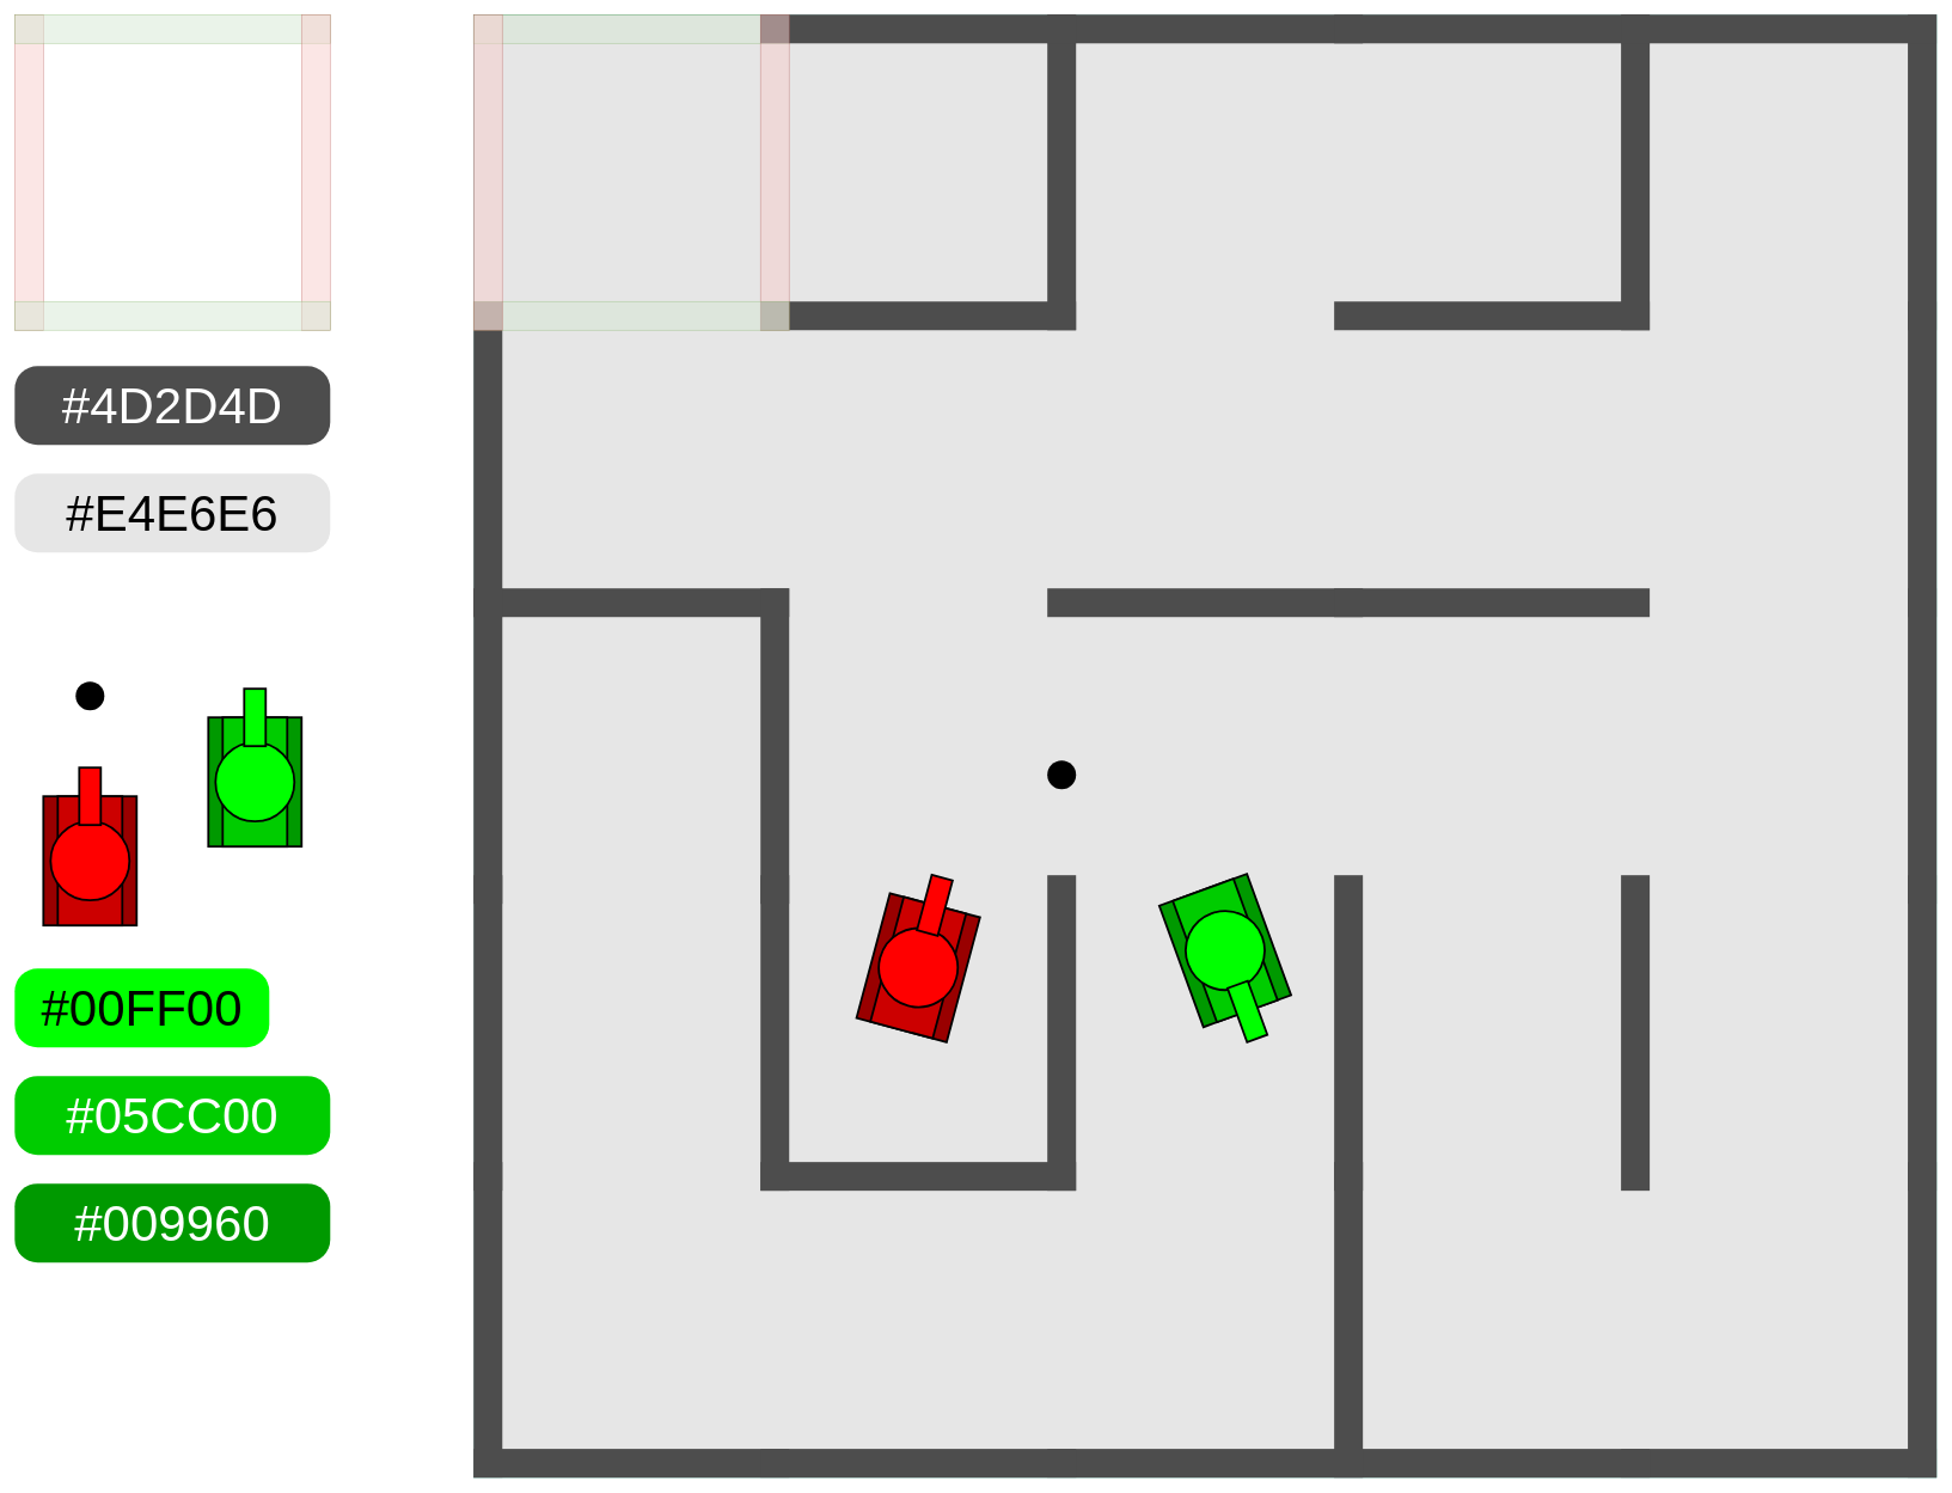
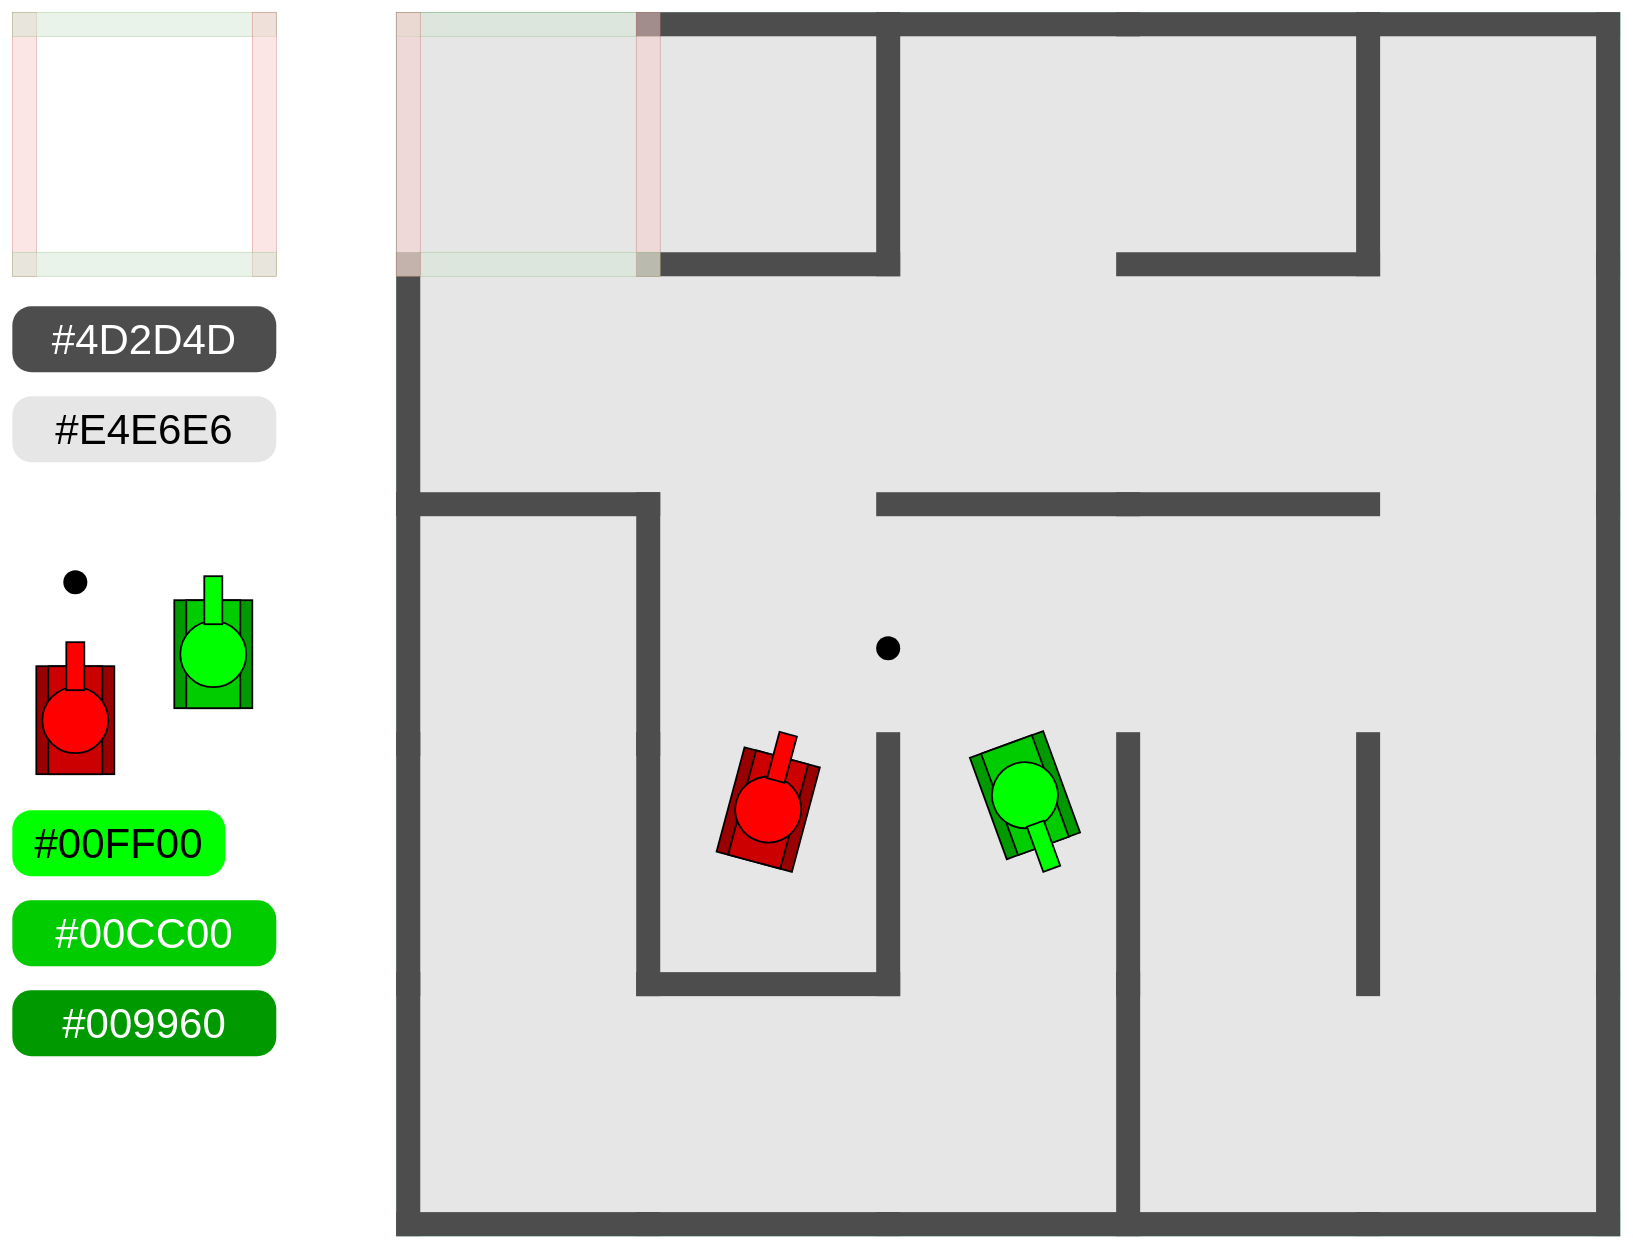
  <mxCell id="0" />
  <mxCell id="1" parent="0" />
  <mxCell id="2" value="" style="whiteSpace=wrap;html=1;aspect=fixed;strokeColor=#67AB9F;fillColor=#e6e6e6;" parent="1" vertex="1"><mxGeometry x="660" y="20" width="2040" height="2040" as="geometry" /></mxCell>
  <mxCell id="3" value="" style="rounded=0;whiteSpace=wrap;html=1;fillColor=#d5e8d4;strokeColor=#82b366;opacity=50;" parent="1" vertex="1"><mxGeometry x="660" y="20" width="440" height="40" as="geometry" /></mxCell>
  <mxCell id="4" value="" style="rounded=0;whiteSpace=wrap;html=1;fillColor=#4d4d4d;strokeColor=none;" parent="1" vertex="1"><mxGeometry x="1460" y="20" width="40" height="440" as="geometry" /></mxCell>
  <mxCell id="5" value="" style="rounded=0;whiteSpace=wrap;html=1;fillColor=#4d4d4d;strokeColor=none;" parent="1" vertex="1"><mxGeometry x="1060" y="420" width="440" height="40" as="geometry" /></mxCell>
  <mxCell id="6" value="" style="rounded=0;whiteSpace=wrap;html=1;fillColor=#4d4d4d;strokeColor=none;" parent="1" vertex="1"><mxGeometry x="1460" y="20" width="440" height="40" as="geometry" /></mxCell>
  <mxCell id="7" value="" style="rounded=0;whiteSpace=wrap;html=1;fillColor=#4d4d4d;strokeColor=none;" parent="1" vertex="1"><mxGeometry x="1860" y="20" width="440" height="40" as="geometry" /></mxCell>
  <mxCell id="8" value="" style="rounded=0;whiteSpace=wrap;html=1;fillColor=#4d4d4d;strokeColor=none;" parent="1" vertex="1"><mxGeometry x="2260" y="20" width="40" height="440" as="geometry" /></mxCell>
  <mxCell id="9" value="" style="rounded=0;whiteSpace=wrap;html=1;fillColor=#4d4d4d;strokeColor=none;" parent="1" vertex="1"><mxGeometry x="1860" y="420" width="440" height="40" as="geometry" /></mxCell>
  <mxCell id="10" value="" style="rounded=0;whiteSpace=wrap;html=1;fillColor=#4d4d4d;strokeColor=none;" parent="1" vertex="1"><mxGeometry x="2660" y="20" width="40" height="440" as="geometry" /></mxCell>
  <mxCell id="11" value="" style="rounded=0;whiteSpace=wrap;html=1;fillColor=#4d4d4d;strokeColor=none;" parent="1" vertex="1"><mxGeometry x="660" y="420" width="40" height="440" as="geometry" /></mxCell>
  <mxCell id="12" value="" style="rounded=0;whiteSpace=wrap;html=1;fillColor=#4d4d4d;strokeColor=none;" parent="1" vertex="1"><mxGeometry x="660" y="820" width="440" height="40" as="geometry" /></mxCell>
  <mxCell id="13" value="" style="rounded=0;whiteSpace=wrap;html=1;fillColor=#4d4d4d;strokeColor=none;" parent="1" vertex="1"><mxGeometry x="1460" y="820" width="440" height="40" as="geometry" /></mxCell>
  <mxCell id="14" value="" style="rounded=0;whiteSpace=wrap;html=1;fillColor=#4d4d4d;strokeColor=none;" parent="1" vertex="1"><mxGeometry x="1860" y="820" width="440" height="40" as="geometry" /></mxCell>
  <mxCell id="15" value="" style="rounded=0;whiteSpace=wrap;html=1;fillColor=#4d4d4d;strokeColor=none;" parent="1" vertex="1"><mxGeometry x="1060" y="820" width="40" height="440" as="geometry" /></mxCell>
  <mxCell id="16" value="" style="rounded=0;whiteSpace=wrap;html=1;fillColor=#4d4d4d;strokeColor=none;" parent="1" vertex="1"><mxGeometry x="2660" y="820" width="40" height="440" as="geometry" /></mxCell>
  <mxCell id="17" value="" style="rounded=0;whiteSpace=wrap;html=1;fillColor=#4d4d4d;strokeColor=none;" parent="1" vertex="1"><mxGeometry x="660" y="1220" width="40" height="440" as="geometry" /></mxCell>
  <mxCell id="18" value="" style="rounded=0;whiteSpace=wrap;html=1;fillColor=#4d4d4d;strokeColor=none;" parent="1" vertex="1"><mxGeometry x="1060" y="1220" width="40" height="440" as="geometry" /></mxCell>
  <mxCell id="19" value="" style="rounded=0;whiteSpace=wrap;html=1;fillColor=#4d4d4d;strokeColor=none;" parent="1" vertex="1"><mxGeometry x="1460" y="1220" width="40" height="440" as="geometry" /></mxCell>
  <mxCell id="20" value="" style="rounded=0;whiteSpace=wrap;html=1;fillColor=#4d4d4d;strokeColor=none;" parent="1" vertex="1"><mxGeometry x="1060" y="1620" width="440" height="40" as="geometry" /></mxCell>
  <mxCell id="21" value="" style="rounded=0;whiteSpace=wrap;html=1;fillColor=#4d4d4d;strokeColor=none;" parent="1" vertex="1"><mxGeometry x="1860" y="1220" width="40" height="440" as="geometry" /></mxCell>
  <mxCell id="22" value="" style="rounded=0;whiteSpace=wrap;html=1;fillColor=#4d4d4d;strokeColor=none;" parent="1" vertex="1"><mxGeometry x="2260" y="1220" width="40" height="440" as="geometry" /></mxCell>
  <mxCell id="23" value="" style="rounded=0;whiteSpace=wrap;html=1;fillColor=#4d4d4d;strokeColor=none;" parent="1" vertex="1"><mxGeometry x="2660" y="1220" width="40" height="440" as="geometry" /></mxCell>
  <mxCell id="24" value="" style="rounded=0;whiteSpace=wrap;html=1;fillColor=#4d4d4d;strokeColor=none;" parent="1" vertex="1"><mxGeometry x="660" y="1620" width="40" height="440" as="geometry" /></mxCell>
  <mxCell id="25" value="" style="rounded=0;whiteSpace=wrap;html=1;fillColor=#4d4d4d;strokeColor=none;" parent="1" vertex="1"><mxGeometry x="660" y="2020" width="440" height="40" as="geometry" /></mxCell>
  <mxCell id="26" value="" style="rounded=0;whiteSpace=wrap;html=1;fillColor=#4d4d4d;strokeColor=none;" parent="1" vertex="1"><mxGeometry x="1860" y="1620" width="40" height="440" as="geometry" /></mxCell>
  <mxCell id="27" value="" style="rounded=0;whiteSpace=wrap;html=1;fillColor=#4d4d4d;strokeColor=none;" parent="1" vertex="1"><mxGeometry x="2660" y="1620" width="40" height="440" as="geometry" /></mxCell>
  <mxCell id="28" value="" style="rounded=0;whiteSpace=wrap;html=1;fillColor=#4d4d4d;strokeColor=none;" parent="1" vertex="1"><mxGeometry x="2260" y="2020" width="440" height="40" as="geometry" /></mxCell>
  <mxCell id="29" value="" style="rounded=0;whiteSpace=wrap;html=1;fillColor=#f8cecc;strokeColor=#b85450;opacity=50;" parent="1" vertex="1"><mxGeometry x="20" y="20" width="40" height="440" as="geometry" /></mxCell>
  <mxCell id="30" value="" style="rounded=0;whiteSpace=wrap;html=1;fillColor=#d5e8d4;strokeColor=#82b366;opacity=50;" parent="1" vertex="1"><mxGeometry x="20" y="20" width="440" height="40" as="geometry" /></mxCell>
  <mxCell id="31" value="" style="rounded=0;whiteSpace=wrap;html=1;fillColor=#f8cecc;strokeColor=#b85450;opacity=50;" parent="1" vertex="1"><mxGeometry x="420" y="20" width="40" height="440" as="geometry" /></mxCell>
  <mxCell id="32" value="" style="rounded=0;whiteSpace=wrap;html=1;fillColor=#d5e8d4;strokeColor=#82b366;opacity=50;" parent="1" vertex="1"><mxGeometry x="20" y="420" width="440" height="40" as="geometry" /></mxCell>
  <mxCell id="33" value="&lt;font style=&quot;font-size: 70px&quot;&gt;#4D2D4D&lt;/font&gt;" style="text;html=1;strokeColor=none;fillColor=#4D4D4D;align=center;verticalAlign=middle;whiteSpace=wrap;rounded=1;fontColor=#FFFFFF;arcSize=29;" parent="1" vertex="1"><mxGeometry x="20" y="510" width="440" height="110" as="geometry" /></mxCell>
  <mxCell id="34" value="&lt;span style=&quot;font-size: 70px&quot;&gt;#E4E6E6&lt;/span&gt;" style="text;html=1;strokeColor=none;fillColor=#E6E6E6;align=center;verticalAlign=middle;whiteSpace=wrap;rounded=1;fontColor=#000000;arcSize=29;" parent="1" vertex="1"><mxGeometry x="20" y="660" width="440" height="110" as="geometry" /></mxCell>
  <mxCell id="35" value="" style="group;rotation=15;" vertex="1" connectable="0" parent="1"><mxGeometry x="1220" y="1220" width="130" height="220" as="geometry" /></mxCell>
  <mxCell id="36" value="" style="rounded=0;whiteSpace=wrap;html=1;strokeWidth=3;perimeterSpacing=3;shadow=0;glass=0;sketch=0;fillColor=#990000;rotation=15;" vertex="1" parent="35"><mxGeometry x="-5" y="39" width="130" height="180" as="geometry" /></mxCell>
  <mxCell id="37" value="" style="rounded=0;whiteSpace=wrap;html=1;strokeWidth=3;fillColor=#CC0000;rotation=15;" vertex="1" parent="35"><mxGeometry x="15" y="39" width="90" height="180" as="geometry" /></mxCell>
  <mxCell id="38" value="" style="ellipse;whiteSpace=wrap;html=1;aspect=fixed;strokeWidth=3;fillColor=#FF0000;rotation=15;" vertex="1" parent="35"><mxGeometry x="5" y="74" width="110" height="110" as="geometry" /></mxCell>
  <mxCell id="39" value="" style="rounded=0;whiteSpace=wrap;html=1;gradientDirection=radial;strokeWidth=3;fillColor=#FF0000;rotation=15;" vertex="1" parent="35"><mxGeometry x="68" y="2" width="29.99" height="80" as="geometry" /></mxCell>
  <mxCell id="40" value="" style="ellipse;whiteSpace=wrap;html=1;aspect=fixed;strokeColor=none;fillColor=#000000;" vertex="1" parent="1"><mxGeometry x="1460" y="1060" width="40" height="40" as="geometry" /></mxCell>
  <mxCell id="41" value="" style="group;rotation=0;" vertex="1" connectable="0" parent="1"><mxGeometry x="60" y="1070" width="130" height="220" as="geometry" /></mxCell>
  <mxCell id="42" value="" style="rounded=0;whiteSpace=wrap;html=1;strokeWidth=3;perimeterSpacing=3;shadow=0;glass=0;sketch=0;fillColor=#990000;rotation=0;" vertex="1" parent="41"><mxGeometry y="40" width="130" height="180" as="geometry" /></mxCell>
  <mxCell id="43" value="" style="rounded=0;whiteSpace=wrap;html=1;strokeWidth=3;fillColor=#CC0000;rotation=0;" vertex="1" parent="41"><mxGeometry x="20" y="40" width="90" height="180" as="geometry" /></mxCell>
  <mxCell id="44" value="" style="ellipse;whiteSpace=wrap;html=1;aspect=fixed;strokeWidth=3;fillColor=#FF0000;rotation=0;" vertex="1" parent="41"><mxGeometry x="10" y="75" width="110" height="110" as="geometry" /></mxCell>
  <mxCell id="45" value="" style="rounded=0;whiteSpace=wrap;html=1;gradientDirection=radial;strokeWidth=3;fillColor=#FF0000;rotation=0;" vertex="1" parent="41"><mxGeometry x="50" width="29.99" height="80" as="geometry" /></mxCell>
  <mxCell id="46" value="" style="group;rotation=0;" vertex="1" connectable="0" parent="1"><mxGeometry x="290" y="960" width="130" height="220" as="geometry" /></mxCell>
  <mxCell id="47" value="" style="rounded=0;whiteSpace=wrap;html=1;strokeWidth=3;perimeterSpacing=3;shadow=0;glass=0;sketch=0;fillColor=#009900;rotation=0;" vertex="1" parent="46"><mxGeometry y="40" width="130" height="180" as="geometry" /></mxCell>
  <mxCell id="48" value="" style="rounded=0;whiteSpace=wrap;html=1;strokeWidth=3;fillColor=#00CC00;rotation=0;" vertex="1" parent="46"><mxGeometry x="20" y="40" width="90" height="180" as="geometry" /></mxCell>
  <mxCell id="49" value="" style="ellipse;whiteSpace=wrap;html=1;aspect=fixed;strokeWidth=3;fillColor=#00FF00;rotation=0;" vertex="1" parent="46"><mxGeometry x="10" y="75" width="110" height="110" as="geometry" /></mxCell>
  <mxCell id="50" value="" style="rounded=0;whiteSpace=wrap;html=1;gradientDirection=radial;strokeWidth=3;fillColor=#00FF00;rotation=0;" vertex="1" parent="46"><mxGeometry x="50" width="29.99" height="80" as="geometry" /></mxCell>
  <mxCell id="51" value="" style="ellipse;whiteSpace=wrap;html=1;aspect=fixed;strokeColor=none;fillColor=#000000;" vertex="1" parent="1"><mxGeometry x="105" y="950" width="40" height="40" as="geometry" /></mxCell>
  <mxCell id="52" value="&lt;font style=&quot;font-size: 70px&quot;&gt;#00FF00&lt;/font&gt;" style="text;html=1;strokeColor=none;fillColor=#00FF00;align=center;verticalAlign=middle;whiteSpace=wrap;rounded=1;fontColor=#000000;arcSize=29;" vertex="1" parent="1"><mxGeometry x="20" y="1350" width="355" height="110" as="geometry" /></mxCell>
- <mxCell id="53" value="&lt;font style=&quot;font-size: 70px&quot;&gt;#05CC00&lt;/font&gt;" style="text;html=1;strokeColor=none;fillColor=#00CC00;align=center;verticalAlign=middle;whiteSpace=wrap;rounded=1;fontColor=#FFFFFF;arcSize=29;" vertex="1" parent="1"><mxGeometry x="20" y="1500" width="440" height="110" as="geometry" /></mxCell>
+ <mxCell id="53" value="&lt;font style=&quot;font-size: 70px&quot;&gt;#00CC00&lt;/font&gt;" style="text;html=1;strokeColor=none;fillColor=#00CC00;align=center;verticalAlign=middle;whiteSpace=wrap;rounded=1;fontColor=#FFFFFF;arcSize=29;" vertex="1" parent="1"><mxGeometry x="20" y="1500" width="440" height="110" as="geometry" /></mxCell>
  <mxCell id="54" value="&lt;font style=&quot;font-size: 70px&quot;&gt;#009960&lt;/font&gt;" style="text;html=1;strokeColor=none;fillColor=#009900;align=center;verticalAlign=middle;whiteSpace=wrap;rounded=1;fontColor=#FFFFFF;arcSize=29;" vertex="1" parent="1"><mxGeometry x="20" y="1650" width="440" height="110" as="geometry" /></mxCell>
  <mxCell id="55" value="" style="group;rotation=-200;" vertex="1" connectable="0" parent="1"><mxGeometry x="1650" y="1234" width="130" height="220" as="geometry" /></mxCell>
  <mxCell id="56" value="" style="rounded=0;whiteSpace=wrap;html=1;strokeWidth=3;perimeterSpacing=3;shadow=0;glass=0;sketch=0;fillColor=#009900;rotation=-200;" vertex="1" parent="55"><mxGeometry x="-7" y="1" width="130" height="180" as="geometry" /></mxCell>
  <mxCell id="57" value="" style="rounded=0;whiteSpace=wrap;html=1;strokeWidth=3;fillColor=#00CC00;rotation=-200;" vertex="1" parent="55"><mxGeometry x="13" y="1" width="90" height="180" as="geometry" /></mxCell>
  <mxCell id="58" value="" style="ellipse;whiteSpace=wrap;html=1;aspect=fixed;strokeWidth=3;fillColor=#00FF00;rotation=-200;" vertex="1" parent="55"><mxGeometry x="3" y="36" width="110" height="110" as="geometry" /></mxCell>
  <mxCell id="59" value="" style="rounded=0;whiteSpace=wrap;html=1;gradientDirection=radial;strokeWidth=3;fillColor=#00FF00;rotation=-200;" vertex="1" parent="55"><mxGeometry x="74" y="136" width="29.99" height="80" as="geometry" /></mxCell>
  <mxCell id="60" value="" style="rounded=0;whiteSpace=wrap;html=1;fillColor=#4d4d4d;strokeColor=none;" vertex="1" parent="1"><mxGeometry x="660" y="820" width="40" height="440" as="geometry" /></mxCell>
  <mxCell id="61" value="" style="rounded=0;whiteSpace=wrap;html=1;fillColor=#4d4d4d;strokeColor=none;" vertex="1" parent="1"><mxGeometry x="2660" y="420" width="40" height="440" as="geometry" /></mxCell>
  <mxCell id="62" value="" style="rounded=0;whiteSpace=wrap;html=1;fillColor=#4d4d4d;strokeColor=none;" vertex="1" parent="1"><mxGeometry x="1860" y="2020" width="440" height="40" as="geometry" /></mxCell>
  <mxCell id="63" value="" style="rounded=0;whiteSpace=wrap;html=1;fillColor=#4d4d4d;strokeColor=none;" vertex="1" parent="1"><mxGeometry x="1460" y="2020" width="440" height="40" as="geometry" /></mxCell>
  <mxCell id="64" value="" style="rounded=0;whiteSpace=wrap;html=1;fillColor=#4d4d4d;strokeColor=none;" vertex="1" parent="1"><mxGeometry x="1060" y="2020" width="440" height="40" as="geometry" /></mxCell>
  <mxCell id="65" value="" style="rounded=0;whiteSpace=wrap;html=1;fillColor=#4d4d4d;strokeColor=none;" vertex="1" parent="1"><mxGeometry x="2260" y="20" width="440" height="40" as="geometry" /></mxCell>
  <mxCell id="66" value="" style="rounded=0;whiteSpace=wrap;html=1;fillColor=#4d4d4d;strokeColor=none;" vertex="1" parent="1"><mxGeometry x="1060" y="20" width="440" height="40" as="geometry" /></mxCell>
  <mxCell id="67" value="" style="rounded=0;whiteSpace=wrap;html=1;fillColor=#f8cecc;strokeColor=#b85450;opacity=50;" parent="1" vertex="1"><mxGeometry x="1060" y="20" width="40" height="440" as="geometry" /></mxCell>
  <mxCell id="68" value="" style="rounded=0;whiteSpace=wrap;html=1;fillColor=#d5e8d4;strokeColor=#82b366;opacity=50;" parent="1" vertex="1"><mxGeometry x="660" y="420" width="440" height="40" as="geometry" /></mxCell>
  <mxCell id="69" value="" style="rounded=0;whiteSpace=wrap;html=1;fillColor=#f8cecc;strokeColor=#b85450;opacity=50;" parent="1" vertex="1"><mxGeometry x="660" y="20" width="40" height="440" as="geometry" /></mxCell>
